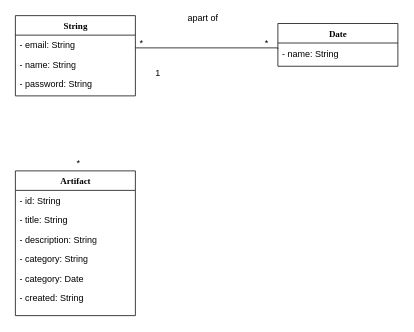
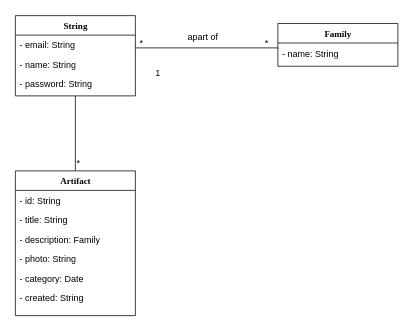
  <mxCell id="0" />
  <mxCell id="1" parent="0" />
+ <mxCell id="2" style="edgeStyle=orthogonalEdgeStyle;rounded=0;orthogonalLoop=1;jettySize=auto;html=1;exitX=0.5;exitY=1;exitDx=0;exitDy=0;entryX=0.5;entryY=0;entryDx=0;entryDy=0;endArrow=none;endFill=0;" parent="1" source="3" target="12" edge="1"><mxGeometry relative="1" as="geometry" /></mxCell>
  <mxCell id="3" value="String" style="swimlane;html=1;fontStyle=1;align=center;verticalAlign=top;childLayout=stackLayout;horizontal=1;startSize=26;horizontalStack=0;resizeParent=1;resizeLast=0;collapsible=1;marginBottom=0;swimlaneFillColor=#ffffff;rounded=0;shadow=0;comic=0;labelBackgroundColor=none;strokeColor=#000000;strokeWidth=1;fillColor=none;fontFamily=Verdana;fontSize=12;fontColor=#000000;" parent="1" vertex="1"><mxGeometry x="20" y="20" width="160" height="107" as="geometry" /></mxCell>
  <mxCell id="4" value="- email: String" style="text;html=1;strokeColor=none;fillColor=none;align=left;verticalAlign=top;spacingLeft=4;spacingRight=4;whiteSpace=wrap;overflow=hidden;rotatable=0;points=[[0,0.5],[1,0.5]];portConstraint=eastwest;" parent="3" vertex="1"><mxGeometry y="26" width="160" height="26" as="geometry" /></mxCell>
  <mxCell id="5" value="- name: String" style="text;html=1;strokeColor=none;fillColor=none;align=left;verticalAlign=top;spacingLeft=4;spacingRight=4;whiteSpace=wrap;overflow=hidden;rotatable=0;points=[[0,0.5],[1,0.5]];portConstraint=eastwest;" parent="3" vertex="1"><mxGeometry y="52" width="160" height="26" as="geometry" /></mxCell>
  <mxCell id="6" value="- password: String" style="text;html=1;strokeColor=none;fillColor=none;align=left;verticalAlign=top;spacingLeft=4;spacingRight=4;whiteSpace=wrap;overflow=hidden;rotatable=0;points=[[0,0.5],[1,0.5]];portConstraint=eastwest;" parent="3" vertex="1"><mxGeometry y="78" width="160" height="26" as="geometry" /></mxCell>
- <mxCell id="7" value="Date" style="swimlane;html=1;fontStyle=1;align=center;verticalAlign=top;childLayout=stackLayout;horizontal=1;startSize=26;horizontalStack=0;resizeParent=1;resizeLast=0;collapsible=1;marginBottom=0;swimlaneFillColor=#ffffff;rounded=0;shadow=0;comic=0;labelBackgroundColor=none;strokeColor=#000000;strokeWidth=1;fillColor=none;fontFamily=Verdana;fontSize=12;fontColor=#000000;" parent="1" vertex="1"><mxGeometry x="370" y="30.5" width="160" height="57" as="geometry" /></mxCell>
+ <mxCell id="7" value="Family" style="swimlane;html=1;fontStyle=1;align=center;verticalAlign=top;childLayout=stackLayout;horizontal=1;startSize=26;horizontalStack=0;resizeParent=1;resizeLast=0;collapsible=1;marginBottom=0;swimlaneFillColor=#ffffff;rounded=0;shadow=0;comic=0;labelBackgroundColor=none;strokeColor=#000000;strokeWidth=1;fillColor=none;fontFamily=Verdana;fontSize=12;fontColor=#000000;" parent="1" vertex="1"><mxGeometry x="370" y="30.5" width="160" height="57" as="geometry" /></mxCell>
  <mxCell id="8" value="- name: String" style="text;html=1;strokeColor=none;fillColor=none;align=left;verticalAlign=top;spacingLeft=4;spacingRight=4;whiteSpace=wrap;overflow=hidden;rotatable=0;points=[[0,0.5],[1,0.5]];portConstraint=eastwest;" parent="7" vertex="1"><mxGeometry y="26" width="160" height="26" as="geometry" /></mxCell>
  <mxCell id="9" style="edgeStyle=orthogonalEdgeStyle;rounded=0;orthogonalLoop=1;jettySize=auto;html=1;exitX=0;exitY=0.5;exitDx=0;exitDy=0;endArrow=none;endFill=0;" parent="1" edge="1"><mxGeometry relative="1" as="geometry"><mxPoint x="180" y="63" as="targetPoint" /><mxPoint x="370" y="64.167" as="sourcePoint" /><Array as="points"><mxPoint x="370" y="63" /></Array></mxGeometry></mxCell>
  <mxCell id="10" value="*&lt;br&gt;" style="text;html=1;resizable=0;points=[];autosize=1;align=left;verticalAlign=top;spacingTop=-4;" parent="1" vertex="1"><mxGeometry x="351" y="47" width="20" height="20" as="geometry" /></mxCell>
  <mxCell id="11" value="*&lt;br&gt;" style="text;html=1;resizable=0;points=[];autosize=1;align=left;verticalAlign=top;spacingTop=-4;" parent="1" vertex="1"><mxGeometry x="184" y="46.5" width="20" height="20" as="geometry" /></mxCell>
  <mxCell id="12" value="Artifact" style="swimlane;html=1;fontStyle=1;align=center;verticalAlign=top;childLayout=stackLayout;horizontal=1;startSize=26;horizontalStack=0;resizeParent=1;resizeLast=0;collapsible=1;marginBottom=0;swimlaneFillColor=#ffffff;rounded=0;shadow=0;comic=0;labelBackgroundColor=none;strokeColor=#000000;strokeWidth=1;fillColor=none;fontFamily=Verdana;fontSize=12;fontColor=#000000;" parent="1" vertex="1"><mxGeometry x="20" y="227" width="160" height="193" as="geometry" /></mxCell>
  <mxCell id="13" value="- id: String" style="text;html=1;strokeColor=none;fillColor=none;align=left;verticalAlign=top;spacingLeft=4;spacingRight=4;whiteSpace=wrap;overflow=hidden;rotatable=0;points=[[0,0.5],[1,0.5]];portConstraint=eastwest;" parent="12" vertex="1"><mxGeometry y="26" width="160" height="26" as="geometry" /></mxCell>
  <mxCell id="14" value="- title: String" style="text;html=1;strokeColor=none;fillColor=none;align=left;verticalAlign=top;spacingLeft=4;spacingRight=4;whiteSpace=wrap;overflow=hidden;rotatable=0;points=[[0,0.5],[1,0.5]];portConstraint=eastwest;" parent="12" vertex="1"><mxGeometry y="52" width="160" height="26" as="geometry" /></mxCell>
- <mxCell id="15" value="- description: String" style="text;html=1;strokeColor=none;fillColor=none;align=left;verticalAlign=top;spacingLeft=4;spacingRight=4;whiteSpace=wrap;overflow=hidden;rotatable=0;points=[[0,0.5],[1,0.5]];portConstraint=eastwest;" vertex="1" parent="12"><mxGeometry y="78" width="160" height="26" as="geometry" /></mxCell>
- <mxCell id="16" value="- category: String" style="text;html=1;strokeColor=none;fillColor=none;align=left;verticalAlign=top;spacingLeft=4;spacingRight=4;whiteSpace=wrap;overflow=hidden;rotatable=0;points=[[0,0.5],[1,0.5]];portConstraint=eastwest;" vertex="1" parent="12"><mxGeometry y="104" width="160" height="26" as="geometry" /></mxCell>
+ <mxCell id="15" value="- description: Family" style="text;html=1;strokeColor=none;fillColor=none;align=left;verticalAlign=top;spacingLeft=4;spacingRight=4;whiteSpace=wrap;overflow=hidden;rotatable=0;points=[[0,0.5],[1,0.5]];portConstraint=eastwest;" vertex="1" parent="12"><mxGeometry y="78" width="160" height="26" as="geometry" /></mxCell>
+ <mxCell id="16" value="- photo: String" style="text;html=1;strokeColor=none;fillColor=none;align=left;verticalAlign=top;spacingLeft=4;spacingRight=4;whiteSpace=wrap;overflow=hidden;rotatable=0;points=[[0,0.5],[1,0.5]];portConstraint=eastwest;" vertex="1" parent="12"><mxGeometry y="104" width="160" height="26" as="geometry" /></mxCell>
  <mxCell id="17" value="- category: Date" style="text;html=1;strokeColor=none;fillColor=none;align=left;verticalAlign=top;spacingLeft=4;spacingRight=4;whiteSpace=wrap;overflow=hidden;rotatable=0;points=[[0,0.5],[1,0.5]];portConstraint=eastwest;" vertex="1" parent="12"><mxGeometry y="130" width="160" height="26" as="geometry" /></mxCell>
  <mxCell id="18" value="- created: String" style="text;html=1;strokeColor=none;fillColor=none;align=left;verticalAlign=top;spacingLeft=4;spacingRight=4;whiteSpace=wrap;overflow=hidden;rotatable=0;points=[[0,0.5],[1,0.5]];portConstraint=eastwest;" vertex="1" parent="12"><mxGeometry y="156" width="160" height="26" as="geometry" /></mxCell>
  <mxCell id="19" value="1" style="text;html=1;resizable=0;points=[];autosize=1;align=left;verticalAlign=top;spacingTop=-4;" parent="1" vertex="1"><mxGeometry x="205" y="87" width="20" height="20" as="geometry" /></mxCell>
  <mxCell id="20" value="*&lt;br&gt;" style="text;html=1;resizable=0;points=[];autosize=1;align=left;verticalAlign=top;spacingTop=-4;" parent="1" vertex="1"><mxGeometry x="100" y="207" width="20" height="20" as="geometry" /></mxCell>
- <mxCell id="21" value="apart of" style="text;html=1;resizable=0;points=[];autosize=1;align=left;verticalAlign=top;spacingTop=-4;" parent="1" vertex="1"><mxGeometry x="247.5" y="14" width="60" height="20" as="geometry" /></mxCell>
+ <mxCell id="21" value="apart of" style="text;html=1;resizable=0;points=[];autosize=1;align=left;verticalAlign=top;spacingTop=-4;" parent="1" vertex="1"><mxGeometry x="247.5" y="39" width="60" height="20" as="geometry" /></mxCell>
